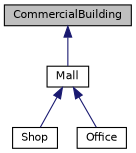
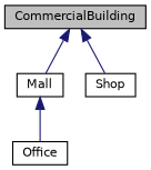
  digraph {
    node [color=black fillcolor=white fontname=Helvetica fontsize=10 shape=record style=filled]
    edge [color=midnightblue dir=back fontname=Helvetica fontsize=10 labelfontname=Helvetica labelfontsize=10 style=solid]
    n1 [fillcolor=grey75 fontcolor=black height=0.2 label=CommercialBuilding width=0.4]
    n2 [height=0.2 label=Mall width=0.4]
    n3 [height=0.2 label=Shop width=0.4]
    n4 [height=0.2 label=Office width=0.4]
    n1 -> n2
-   n2 -> n3
+   n1 -> n3
    n2 -> n4
  }
